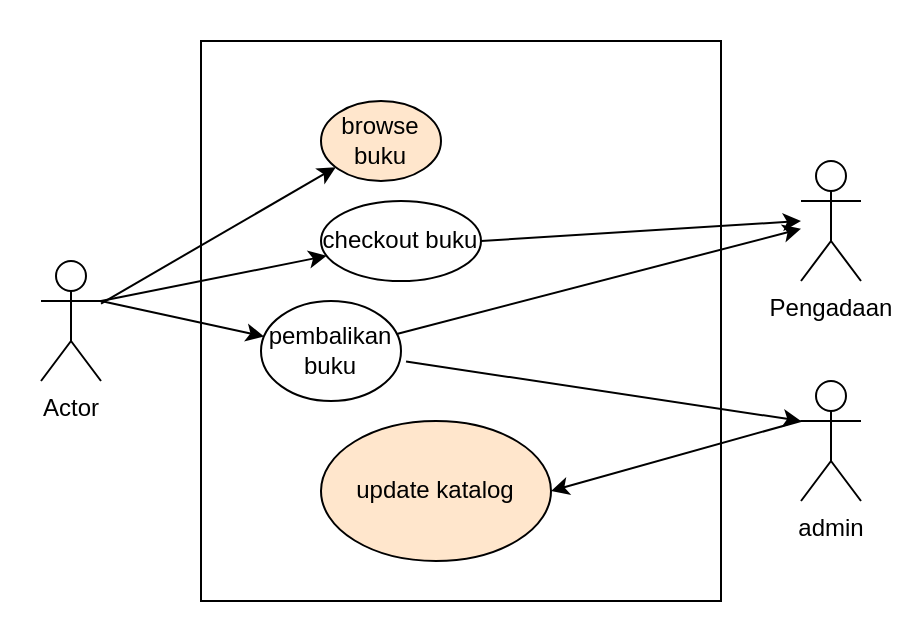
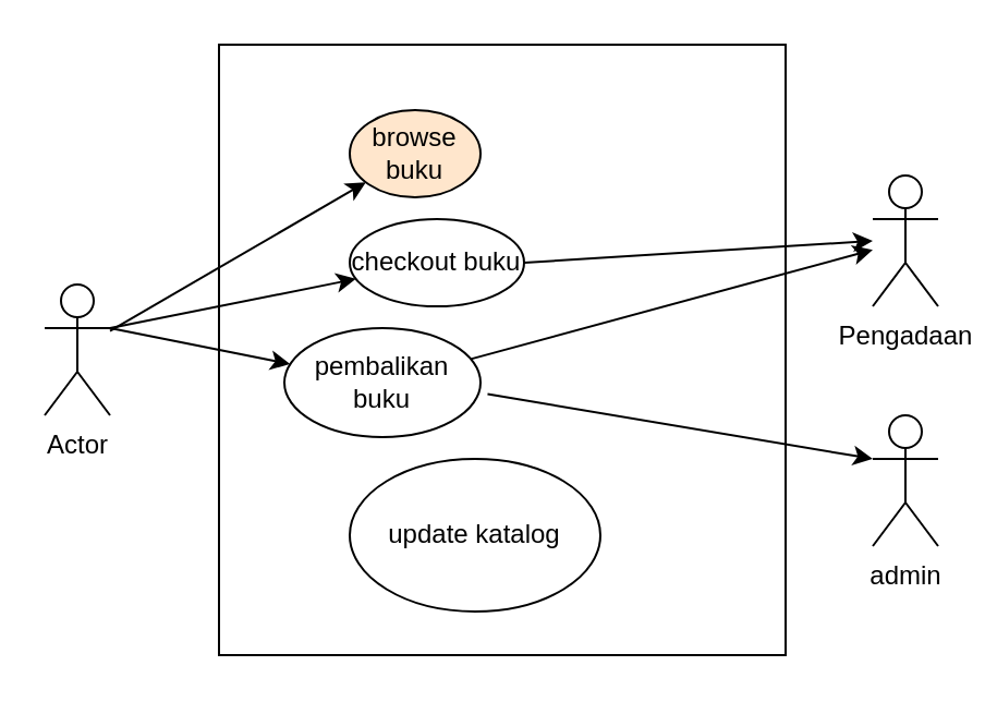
  <mxCell id="0" />
  <mxCell id="1" parent="0" />
  <mxCell id="2" value="Actor" style="shape=umlActor;verticalLabelPosition=bottom;verticalAlign=top;html=1;outlineConnect=0;" vertex="1" parent="1"><mxGeometry x="20" y="130" width="30" height="60" as="geometry" /></mxCell>
  <mxCell id="3" value="" style="rounded=0;whiteSpace=wrap;html=1;fillColor=none;" vertex="1" parent="1"><mxGeometry x="100" y="20" width="260" height="280" as="geometry" /></mxCell>
  <mxCell id="4" value="browse buku" style="ellipse;whiteSpace=wrap;html=1;fillColor=#ffe6cc;" vertex="1" parent="1"><mxGeometry x="160" y="50" width="60" height="40" as="geometry" /></mxCell>
  <mxCell id="5" value="checkout buku" style="ellipse;whiteSpace=wrap;html=1;" vertex="1" parent="1"><mxGeometry x="160" y="100" width="80" height="40" as="geometry" /></mxCell>
- <mxCell id="6" value="pembalikan buku" style="ellipse;whiteSpace=wrap;html=1;" vertex="1" parent="1"><mxGeometry x="130" y="150" width="70" height="50" as="geometry" /></mxCell>
- <mxCell id="7" value="update katalog" style="ellipse;whiteSpace=wrap;html=1;fillColor=#ffe6cc;" vertex="1" parent="1"><mxGeometry x="160" y="210" width="115" height="70" as="geometry" /></mxCell>
+ <mxCell id="6" value="pembalikan buku" style="ellipse;whiteSpace=wrap;html=1;" vertex="1" parent="1"><mxGeometry x="130" y="150" width="90" height="50" as="geometry" /></mxCell>
+ <mxCell id="7" value="update katalog" style="ellipse;whiteSpace=wrap;html=1;" vertex="1" parent="1"><mxGeometry x="160" y="210" width="115" height="70" as="geometry" /></mxCell>
  <mxCell id="8" value="Pengadaan" style="shape=umlActor;verticalLabelPosition=bottom;verticalAlign=top;html=1;outlineConnect=0;" vertex="1" parent="1"><mxGeometry x="400" y="80" width="30" height="60" as="geometry" /></mxCell>
  <mxCell id="9" value="admin" style="shape=umlActor;verticalLabelPosition=bottom;verticalAlign=top;html=1;outlineConnect=0;" vertex="1" parent="1"><mxGeometry x="400" y="190" width="30" height="60" as="geometry" /></mxCell>
  <mxCell id="10" value="" style="endArrow=classic;html=1;rounded=0;exitX=1.036;exitY=0.605;exitDx=0;exitDy=0;exitPerimeter=0;entryX=0;entryY=0.333;entryDx=0;entryDy=0;entryPerimeter=0;" edge="1" parent="1" source="6" target="9"><mxGeometry width="50" height="50" relative="1" as="geometry"><mxPoint x="330" y="200" as="sourcePoint" /><mxPoint x="380" y="150" as="targetPoint" /></mxGeometry></mxCell>
  <mxCell id="11" value="" style="endArrow=classic;html=1;rounded=0;" edge="1" parent="1" source="6" target="8"><mxGeometry width="50" height="50" relative="1" as="geometry"><mxPoint x="213" y="190" as="sourcePoint" /><mxPoint x="410" y="220" as="targetPoint" /></mxGeometry></mxCell>
  <mxCell id="12" value="" style="endArrow=classic;html=1;rounded=0;exitX=1;exitY=0.5;exitDx=0;exitDy=0;" edge="1" parent="1" source="5"><mxGeometry width="50" height="50" relative="1" as="geometry"><mxPoint x="208" y="177" as="sourcePoint" /><mxPoint x="400" y="110" as="targetPoint" /></mxGeometry></mxCell>
  <mxCell id="13" value="" style="endArrow=classic;html=1;rounded=0;" edge="1" parent="1" source="2" target="4"><mxGeometry width="50" height="50" relative="1" as="geometry"><mxPoint x="250" y="130" as="sourcePoint" /><mxPoint x="410" y="120" as="targetPoint" /></mxGeometry></mxCell>
  <mxCell id="14" value="" style="endArrow=classic;html=1;rounded=0;" edge="1" parent="1" target="5"><mxGeometry width="50" height="50" relative="1" as="geometry"><mxPoint x="50" y="150" as="sourcePoint" /><mxPoint x="177" y="93" as="targetPoint" /></mxGeometry></mxCell>
  <mxCell id="15" value="" style="endArrow=classic;html=1;rounded=0;" edge="1" parent="1" target="6"><mxGeometry width="50" height="50" relative="1" as="geometry"><mxPoint x="50" y="150" as="sourcePoint" /><mxPoint x="187" y="103" as="targetPoint" /></mxGeometry></mxCell>
- <mxCell id="16" value="" style="endArrow=classic;html=1;rounded=0;entryX=1;entryY=0.5;entryDx=0;entryDy=0;exitX=0;exitY=0.333;exitDx=0;exitDy=0;exitPerimeter=0;" edge="1" parent="1" source="9" target="7"><mxGeometry width="50" height="50" relative="1" as="geometry"><mxPoint x="213" y="190" as="sourcePoint" /><mxPoint x="410" y="220" as="targetPoint" /></mxGeometry></mxCell>
